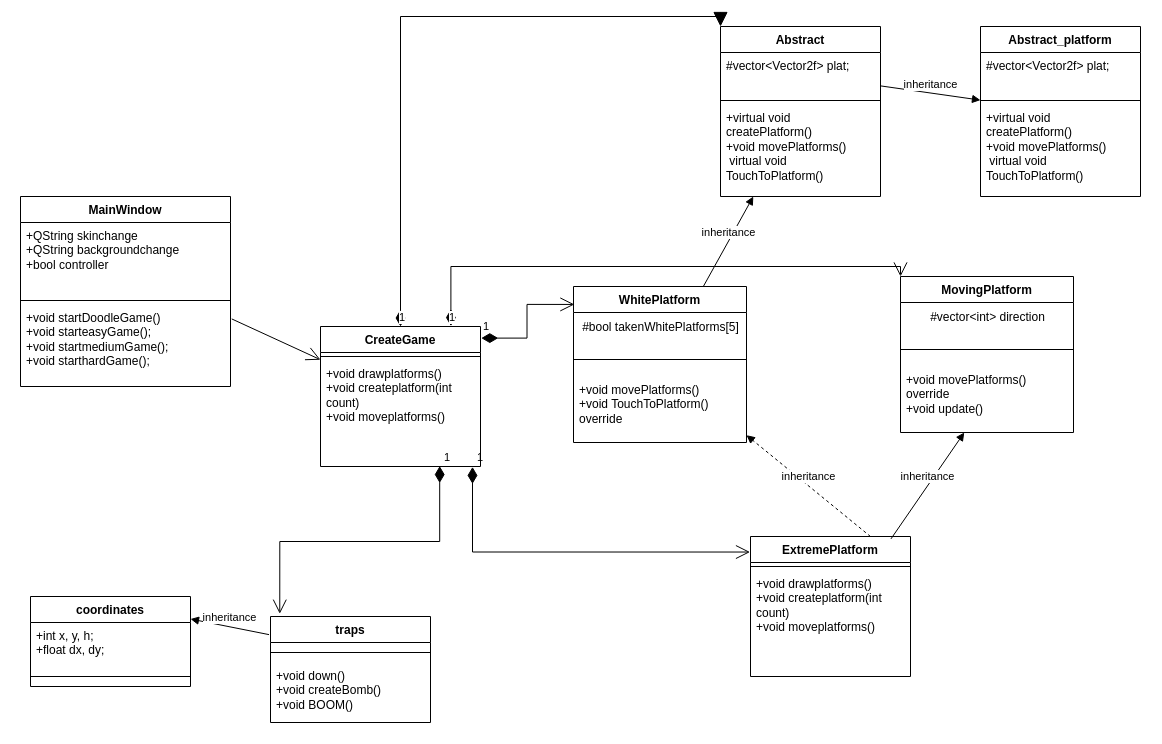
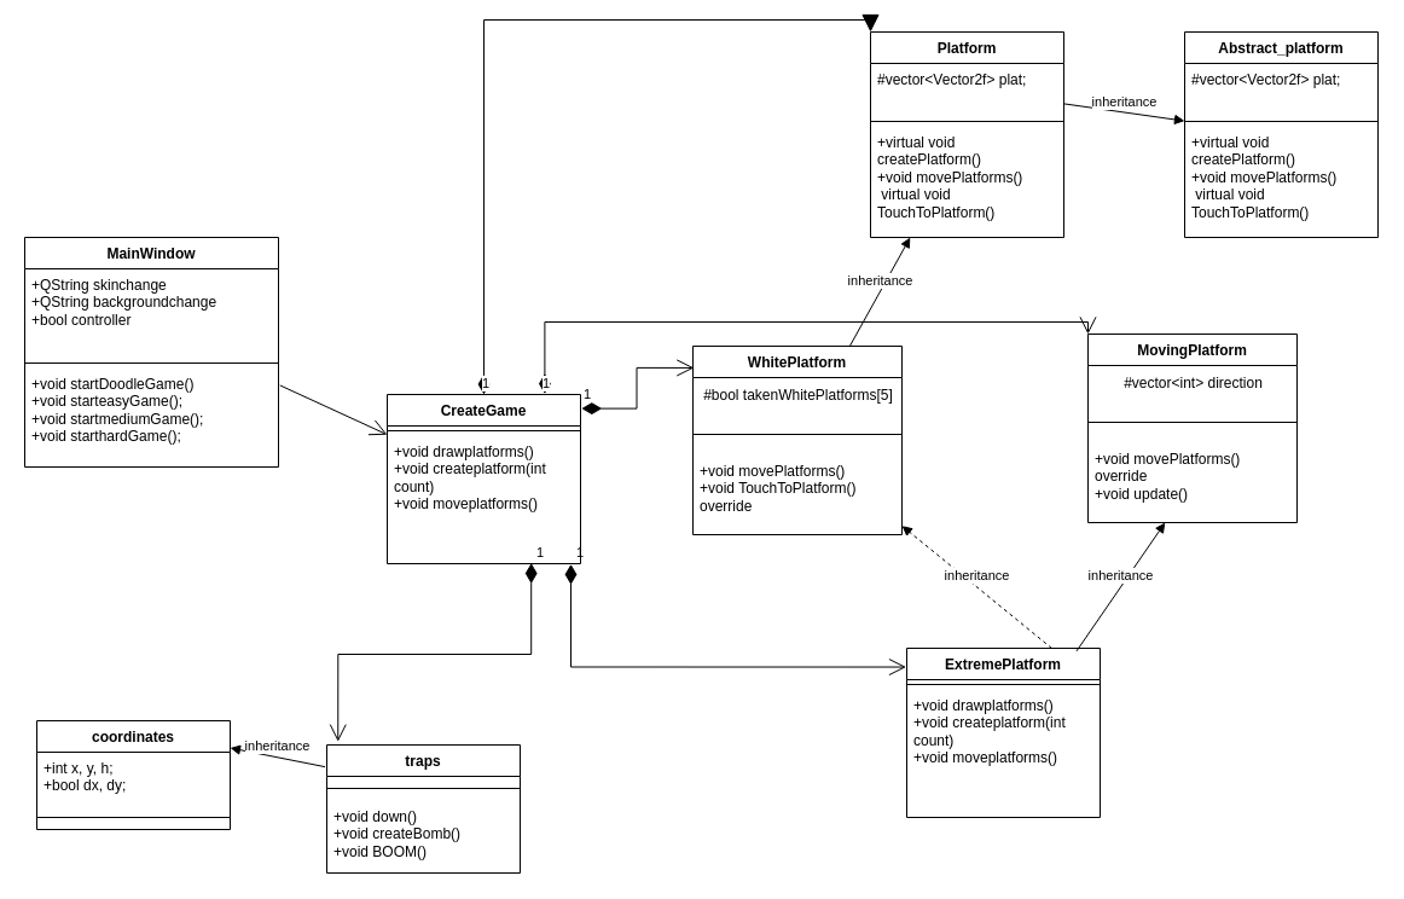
  <mxCell id="0" />
  <mxCell id="1" parent="0" />
  <mxCell id="2" value="MainWindow" style="swimlane;fontStyle=1;align=center;verticalAlign=top;childLayout=stackLayout;horizontal=1;startSize=26;horizontalStack=0;resizeParent=1;resizeParentMax=0;resizeLast=0;collapsible=1;marginBottom=0;whiteSpace=wrap;html=1;" parent="1" vertex="1"><mxGeometry x="20" y="190" width="210" height="190" as="geometry"><mxRectangle x="174" y="210" width="110" height="30" as="alternateBounds" /></mxGeometry></mxCell>
  <mxCell id="3" value="+QString skinchange&lt;br&gt;+QString backgroundchange&lt;br&gt;+bool controller" style="text;strokeColor=none;fillColor=none;align=left;verticalAlign=top;spacingLeft=4;spacingRight=4;overflow=hidden;rotatable=0;points=[[0,0.5],[1,0.5]];portConstraint=eastwest;whiteSpace=wrap;html=1;" parent="2" vertex="1"><mxGeometry y="26" width="210" height="74" as="geometry" /></mxCell>
  <mxCell id="4" value="" style="line;strokeWidth=1;fillColor=none;align=left;verticalAlign=middle;spacingTop=-1;spacingLeft=3;spacingRight=3;rotatable=0;labelPosition=right;points=[];portConstraint=eastwest;strokeColor=inherit;" parent="2" vertex="1"><mxGeometry y="100" width="210" height="8" as="geometry" /></mxCell>
  <mxCell id="5" value="+void startDoodleGame()&lt;br&gt;+void starteasyGame();&lt;div&gt;+void startmediumGame();&lt;/div&gt;&lt;div&gt;+void starthardGame();&lt;/div&gt;" style="text;strokeColor=none;fillColor=none;align=left;verticalAlign=top;spacingLeft=4;spacingRight=4;overflow=hidden;rotatable=0;points=[[0,0.5],[1,0.5]];portConstraint=eastwest;whiteSpace=wrap;html=1;" parent="2" vertex="1"><mxGeometry y="108" width="210" height="82" as="geometry" /></mxCell>
- <mxCell id="6" value="Abstract" style="swimlane;fontStyle=1;align=center;verticalAlign=top;childLayout=stackLayout;horizontal=1;startSize=26;horizontalStack=0;resizeParent=1;resizeParentMax=0;resizeLast=0;collapsible=1;marginBottom=0;whiteSpace=wrap;html=1;" parent="1" vertex="1"><mxGeometry x="720" y="20" width="160" height="170" as="geometry" /></mxCell>
+ <mxCell id="6" value="Platform" style="swimlane;fontStyle=1;align=center;verticalAlign=top;childLayout=stackLayout;horizontal=1;startSize=26;horizontalStack=0;resizeParent=1;resizeParentMax=0;resizeLast=0;collapsible=1;marginBottom=0;whiteSpace=wrap;html=1;" parent="1" vertex="1"><mxGeometry x="720" y="20" width="160" height="170" as="geometry" /></mxCell>
  <mxCell id="7" value="#vector&amp;lt;Vector2f&amp;gt; plat;" style="text;strokeColor=none;fillColor=none;align=left;verticalAlign=top;spacingLeft=4;spacingRight=4;overflow=hidden;rotatable=0;points=[[0,0.5],[1,0.5]];portConstraint=eastwest;whiteSpace=wrap;html=1;" parent="6" vertex="1"><mxGeometry y="26" width="160" height="44" as="geometry" /></mxCell>
  <mxCell id="8" value="" style="line;strokeWidth=1;fillColor=none;align=left;verticalAlign=middle;spacingTop=-1;spacingLeft=3;spacingRight=3;rotatable=0;labelPosition=right;points=[];portConstraint=eastwest;strokeColor=inherit;" parent="6" vertex="1"><mxGeometry y="70" width="160" height="8" as="geometry" /></mxCell>
  <mxCell id="9" value="+virtual void createPlatform()&lt;br&gt;+void movePlatforms()&lt;br&gt;&amp;nbsp;virtual void TouchToPlatform()&lt;br&gt;&lt;div&gt;&lt;br&gt;&lt;/div&gt;" style="text;strokeColor=none;fillColor=none;align=left;verticalAlign=top;spacingLeft=4;spacingRight=4;overflow=hidden;rotatable=0;points=[[0,0.5],[1,0.5]];portConstraint=eastwest;whiteSpace=wrap;html=1;" parent="6" vertex="1"><mxGeometry y="78" width="160" height="92" as="geometry" /></mxCell>
  <mxCell id="10" value="WhitePlatform" style="swimlane;fontStyle=1;align=center;verticalAlign=top;childLayout=stackLayout;horizontal=1;startSize=26;horizontalStack=0;resizeParent=1;resizeParentMax=0;resizeLast=0;collapsible=1;marginBottom=0;whiteSpace=wrap;html=1;" parent="1" vertex="1"><mxGeometry x="573" y="280" width="173" height="156" as="geometry" /></mxCell>
  <mxCell id="11" value="#bool takenWhitePlatforms[5]" style="text;html=1;align=center;verticalAlign=middle;resizable=0;points=[];autosize=1;strokeColor=none;fillColor=none;" parent="10" vertex="1"><mxGeometry y="26" width="173" height="30" as="geometry" /></mxCell>
  <mxCell id="12" value="" style="line;strokeWidth=1;fillColor=none;align=left;verticalAlign=middle;spacingTop=-1;spacingLeft=3;spacingRight=3;rotatable=0;labelPosition=right;points=[];portConstraint=eastwest;strokeColor=inherit;" parent="10" vertex="1"><mxGeometry y="56" width="173" height="34" as="geometry" /></mxCell>
  <mxCell id="13" value="+void movePlatforms()&lt;br&gt;+void TouchToPlatform() override&lt;br&gt;&lt;div&gt;&lt;br&gt;&lt;/div&gt;" style="text;strokeColor=none;fillColor=none;align=left;verticalAlign=top;spacingLeft=4;spacingRight=4;overflow=hidden;rotatable=0;points=[[0,0.5],[1,0.5]];portConstraint=eastwest;whiteSpace=wrap;html=1;" parent="10" vertex="1"><mxGeometry y="90" width="173" height="66" as="geometry" /></mxCell>
  <mxCell id="14" value="ExtremePlatform" style="swimlane;fontStyle=1;align=center;verticalAlign=top;childLayout=stackLayout;horizontal=1;startSize=26;horizontalStack=0;resizeParent=1;resizeParentMax=0;resizeLast=0;collapsible=1;marginBottom=0;whiteSpace=wrap;html=1;" parent="1" vertex="1"><mxGeometry x="750" y="530" width="160" height="140" as="geometry" /></mxCell>
  <mxCell id="15" value="" style="line;strokeWidth=1;fillColor=none;align=left;verticalAlign=middle;spacingTop=-1;spacingLeft=3;spacingRight=3;rotatable=0;labelPosition=right;points=[];portConstraint=eastwest;strokeColor=inherit;" parent="14" vertex="1"><mxGeometry y="26" width="160" height="8" as="geometry" /></mxCell>
  <mxCell id="16" value="+void drawplatforms()&lt;br&gt;+void createplatform(int count)&lt;br&gt;+void moveplatforms()" style="text;strokeColor=none;fillColor=none;align=left;verticalAlign=top;spacingLeft=4;spacingRight=4;overflow=hidden;rotatable=0;points=[[0,0.5],[1,0.5]];portConstraint=eastwest;whiteSpace=wrap;html=1;" parent="14" vertex="1"><mxGeometry y="34" width="160" height="106" as="geometry" /></mxCell>
  <mxCell id="17" value="coordinates" style="swimlane;fontStyle=1;align=center;verticalAlign=top;childLayout=stackLayout;horizontal=1;startSize=26;horizontalStack=0;resizeParent=1;resizeParentMax=0;resizeLast=0;collapsible=1;marginBottom=0;whiteSpace=wrap;html=1;" parent="1" vertex="1"><mxGeometry x="30" y="590" width="160" height="90" as="geometry" /></mxCell>
- <mxCell id="18" value="&lt;div&gt;+int x, y, h;&lt;/div&gt;&lt;div&gt;+float dx, dy;&lt;/div&gt;" style="text;strokeColor=none;fillColor=none;align=left;verticalAlign=top;spacingLeft=4;spacingRight=4;overflow=hidden;rotatable=0;points=[[0,0.5],[1,0.5]];portConstraint=eastwest;whiteSpace=wrap;html=1;" parent="17" vertex="1"><mxGeometry y="26" width="160" height="44" as="geometry" /></mxCell>
+ <mxCell id="18" value="&lt;div&gt;+int x, y, h;&lt;/div&gt;&lt;div&gt;+bool dx, dy;&lt;/div&gt;" style="text;strokeColor=none;fillColor=none;align=left;verticalAlign=top;spacingLeft=4;spacingRight=4;overflow=hidden;rotatable=0;points=[[0,0.5],[1,0.5]];portConstraint=eastwest;whiteSpace=wrap;html=1;" parent="17" vertex="1"><mxGeometry y="26" width="160" height="44" as="geometry" /></mxCell>
  <mxCell id="19" value="" style="line;strokeWidth=1;fillColor=none;align=left;verticalAlign=middle;spacingTop=-1;spacingLeft=3;spacingRight=3;rotatable=0;labelPosition=right;points=[];portConstraint=eastwest;strokeColor=inherit;" parent="17" vertex="1"><mxGeometry y="70" width="160" height="20" as="geometry" /></mxCell>
  <mxCell id="20" value="traps" style="swimlane;fontStyle=1;align=center;verticalAlign=top;childLayout=stackLayout;horizontal=1;startSize=26;horizontalStack=0;resizeParent=1;resizeParentMax=0;resizeLast=0;collapsible=1;marginBottom=0;whiteSpace=wrap;html=1;" parent="1" vertex="1"><mxGeometry x="270" y="610" width="160" height="106" as="geometry" /></mxCell>
  <mxCell id="21" value="" style="line;strokeWidth=1;fillColor=none;align=left;verticalAlign=middle;spacingTop=-1;spacingLeft=3;spacingRight=3;rotatable=0;labelPosition=right;points=[];portConstraint=eastwest;strokeColor=inherit;" parent="20" vertex="1"><mxGeometry y="26" width="160" height="20" as="geometry" /></mxCell>
  <mxCell id="22" value="+void down()&lt;br&gt;+void createBomb()&lt;br&gt;+void BOOM()" style="text;strokeColor=none;fillColor=none;align=left;verticalAlign=top;spacingLeft=4;spacingRight=4;overflow=hidden;rotatable=0;points=[[0,0.5],[1,0.5]];portConstraint=eastwest;whiteSpace=wrap;html=1;" parent="20" vertex="1"><mxGeometry y="46" width="160" height="60" as="geometry" /></mxCell>
  <mxCell id="23" value="inheritance" style="html=1;verticalAlign=bottom;endArrow=block;curved=0;rounded=0;entryX=1;entryY=0.25;entryDx=0;entryDy=0;exitX=-0.009;exitY=0.171;exitDx=0;exitDy=0;exitPerimeter=0;" parent="1" source="20" target="17" edge="1"><mxGeometry width="80" relative="1" as="geometry"><mxPoint x="320" y="640" as="sourcePoint" /><mxPoint x="450" y="470" as="targetPoint" /></mxGeometry></mxCell>
  <mxCell id="24" value="inheritance" style="html=1;verticalAlign=bottom;endArrow=block;curved=0;rounded=0;" parent="1" source="10" target="6" edge="1"><mxGeometry width="80" relative="1" as="geometry"><mxPoint x="339" y="608" as="sourcePoint" /><mxPoint x="250" y="583" as="targetPoint" /></mxGeometry></mxCell>
  <mxCell id="25" value="inheritance" style="html=1;verticalAlign=bottom;endArrow=block;curved=0;rounded=0;exitX=0.75;exitY=0;exitDx=0;exitDy=0;dashed=1;" parent="1" source="14" target="10" edge="1"><mxGeometry width="80" relative="1" as="geometry"><mxPoint x="468" y="305" as="sourcePoint" /><mxPoint x="492" y="220" as="targetPoint" /></mxGeometry></mxCell>
  <mxCell id="26" value="inheritance" style="html=1;verticalAlign=bottom;endArrow=block;curved=0;rounded=0;exitX=0.878;exitY=0.017;exitDx=0;exitDy=0;exitPerimeter=0;" parent="1" source="14" target="30" edge="1"><mxGeometry width="80" relative="1" as="geometry"><mxPoint x="478" y="315" as="sourcePoint" /><mxPoint x="630" y="428.72" as="targetPoint" /></mxGeometry></mxCell>
  <mxCell id="27" value="MovingPlatform" style="swimlane;fontStyle=1;align=center;verticalAlign=top;childLayout=stackLayout;horizontal=1;startSize=26;horizontalStack=0;resizeParent=1;resizeParentMax=0;resizeLast=0;collapsible=1;marginBottom=0;whiteSpace=wrap;html=1;" parent="1" vertex="1"><mxGeometry x="900" y="270" width="173" height="156" as="geometry" /></mxCell>
  <mxCell id="28" value="#vector&amp;lt;int&amp;gt; direction" style="text;html=1;align=center;verticalAlign=middle;resizable=0;points=[];autosize=1;strokeColor=none;fillColor=none;" parent="27" vertex="1"><mxGeometry y="26" width="173" height="30" as="geometry" /></mxCell>
  <mxCell id="29" value="" style="line;strokeWidth=1;fillColor=none;align=left;verticalAlign=middle;spacingTop=-1;spacingLeft=3;spacingRight=3;rotatable=0;labelPosition=right;points=[];portConstraint=eastwest;strokeColor=inherit;" parent="27" vertex="1"><mxGeometry y="56" width="173" height="34" as="geometry" /></mxCell>
  <mxCell id="30" value="+void movePlatforms() override&lt;br&gt;+void update()" style="text;strokeColor=none;fillColor=none;align=left;verticalAlign=top;spacingLeft=4;spacingRight=4;overflow=hidden;rotatable=0;points=[[0,0.5],[1,0.5]];portConstraint=eastwest;whiteSpace=wrap;html=1;" parent="27" vertex="1"><mxGeometry y="90" width="173" height="66" as="geometry" /></mxCell>
  <mxCell id="31" value="1" style="endArrow=open;html=1;endSize=12;startArrow=diamondThin;startSize=14;startFill=1;edgeStyle=orthogonalEdgeStyle;align=left;verticalAlign=bottom;rounded=0;exitX=1.005;exitY=0.083;exitDx=0;exitDy=0;exitPerimeter=0;entryX=0.005;entryY=0.115;entryDx=0;entryDy=0;entryPerimeter=0;" parent="1" source="36" target="10" edge="1"><mxGeometry x="-1" y="3" relative="1" as="geometry"><mxPoint x="340" y="410" as="sourcePoint" /><mxPoint x="500" y="410" as="targetPoint" /></mxGeometry></mxCell>
  <mxCell id="32" value="1" style="endArrow=block;html=1;endSize=12;startArrow=diamondThin;startSize=14;startFill=1;edgeStyle=orthogonalEdgeStyle;align=left;verticalAlign=bottom;rounded=0;exitX=0.5;exitY=0;exitDx=0;exitDy=0;entryX=0;entryY=0;entryDx=0;entryDy=0;" parent="1" source="36" target="6" edge="1"><mxGeometry x="-1" y="3" relative="1" as="geometry"><mxPoint x="241" y="216" as="sourcePoint" /><mxPoint x="391" y="308" as="targetPoint" /></mxGeometry></mxCell>
  <mxCell id="33" value="1" style="endArrow=open;html=1;endSize=12;startArrow=diamondThin;startSize=14;startFill=1;edgeStyle=orthogonalEdgeStyle;align=left;verticalAlign=bottom;rounded=0;exitX=0.815;exitY=-0.003;exitDx=0;exitDy=0;exitPerimeter=0;entryX=0;entryY=0;entryDx=0;entryDy=0;" parent="1" source="36" target="27" edge="1"><mxGeometry x="-1" y="3" relative="1" as="geometry"><mxPoint x="251" y="226" as="sourcePoint" /><mxPoint x="401" y="318" as="targetPoint" /></mxGeometry></mxCell>
  <mxCell id="34" value="1" style="endArrow=open;html=1;endSize=12;startArrow=diamondThin;startSize=14;startFill=1;edgeStyle=orthogonalEdgeStyle;align=left;verticalAlign=bottom;rounded=0;exitX=0.745;exitY=0.996;exitDx=0;exitDy=0;exitPerimeter=0;entryX=0.058;entryY=-0.026;entryDx=0;entryDy=0;entryPerimeter=0;" parent="1" source="38" target="20" edge="1"><mxGeometry x="-1" y="3" relative="1" as="geometry"><mxPoint x="261" y="236" as="sourcePoint" /><mxPoint x="411" y="328" as="targetPoint" /></mxGeometry></mxCell>
  <mxCell id="35" value="1" style="endArrow=open;html=1;endSize=12;startArrow=diamondThin;startSize=14;startFill=1;edgeStyle=orthogonalEdgeStyle;align=left;verticalAlign=bottom;rounded=0;exitX=0.95;exitY=1.004;exitDx=0;exitDy=0;exitPerimeter=0;entryX=-0.003;entryY=0.111;entryDx=0;entryDy=0;entryPerimeter=0;" parent="1" source="38" target="14" edge="1"><mxGeometry x="-1" y="3" relative="1" as="geometry"><mxPoint x="271" y="246" as="sourcePoint" /><mxPoint x="421" y="338" as="targetPoint" /></mxGeometry></mxCell>
  <mxCell id="36" value="CreateGame" style="swimlane;fontStyle=1;align=center;verticalAlign=top;childLayout=stackLayout;horizontal=1;startSize=26;horizontalStack=0;resizeParent=1;resizeParentMax=0;resizeLast=0;collapsible=1;marginBottom=0;whiteSpace=wrap;html=1;" parent="1" vertex="1"><mxGeometry x="320" y="320" width="160" height="140" as="geometry" /></mxCell>
  <mxCell id="37" value="" style="line;strokeWidth=1;fillColor=none;align=left;verticalAlign=middle;spacingTop=-1;spacingLeft=3;spacingRight=3;rotatable=0;labelPosition=right;points=[];portConstraint=eastwest;strokeColor=inherit;" parent="36" vertex="1"><mxGeometry y="26" width="160" height="8" as="geometry" /></mxCell>
  <mxCell id="38" value="+void drawplatforms()&lt;br&gt;+void createplatform(int count)&lt;br&gt;+void moveplatforms()" style="text;strokeColor=none;fillColor=none;align=left;verticalAlign=top;spacingLeft=4;spacingRight=4;overflow=hidden;rotatable=0;points=[[0,0.5],[1,0.5]];portConstraint=eastwest;whiteSpace=wrap;html=1;" parent="36" vertex="1"><mxGeometry y="34" width="160" height="106" as="geometry" /></mxCell>
  <mxCell id="39" value="" style="endArrow=open;endFill=1;endSize=12;html=1;rounded=0;exitX=1.006;exitY=0.176;exitDx=0;exitDy=0;exitPerimeter=0;" parent="1" source="5" target="36" edge="1"><mxGeometry width="160" relative="1" as="geometry"><mxPoint x="380" y="420" as="sourcePoint" /><mxPoint x="350" y="350" as="targetPoint" /></mxGeometry></mxCell>
  <mxCell id="40" value="Abstract_platform" style="swimlane;fontStyle=1;align=center;verticalAlign=top;childLayout=stackLayout;horizontal=1;startSize=26;horizontalStack=0;resizeParent=1;resizeParentMax=0;resizeLast=0;collapsible=1;marginBottom=0;whiteSpace=wrap;html=1;" vertex="1" parent="1"><mxGeometry x="980" y="20" width="160" height="170" as="geometry" /></mxCell>
  <mxCell id="41" value="#vector&amp;lt;Vector2f&amp;gt; plat;" style="text;strokeColor=none;fillColor=none;align=left;verticalAlign=top;spacingLeft=4;spacingRight=4;overflow=hidden;rotatable=0;points=[[0,0.5],[1,0.5]];portConstraint=eastwest;whiteSpace=wrap;html=1;" vertex="1" parent="40"><mxGeometry y="26" width="160" height="44" as="geometry" /></mxCell>
  <mxCell id="42" value="" style="line;strokeWidth=1;fillColor=none;align=left;verticalAlign=middle;spacingTop=-1;spacingLeft=3;spacingRight=3;rotatable=0;labelPosition=right;points=[];portConstraint=eastwest;strokeColor=inherit;" vertex="1" parent="40"><mxGeometry y="70" width="160" height="8" as="geometry" /></mxCell>
  <mxCell id="43" value="+virtual void createPlatform()&lt;br&gt;+void movePlatforms()&lt;br&gt;&amp;nbsp;virtual void TouchToPlatform()&lt;br&gt;&lt;div&gt;&lt;br&gt;&lt;/div&gt;" style="text;strokeColor=none;fillColor=none;align=left;verticalAlign=top;spacingLeft=4;spacingRight=4;overflow=hidden;rotatable=0;points=[[0,0.5],[1,0.5]];portConstraint=eastwest;whiteSpace=wrap;html=1;" vertex="1" parent="40"><mxGeometry y="78" width="160" height="92" as="geometry" /></mxCell>
  <mxCell id="44" value="inheritance" style="html=1;verticalAlign=bottom;endArrow=block;curved=0;rounded=0;" edge="1" parent="1" source="7" target="40"><mxGeometry width="80" relative="1" as="geometry"><mxPoint x="937" y="280" as="sourcePoint" /><mxPoint x="875" y="200" as="targetPoint" /></mxGeometry></mxCell>
